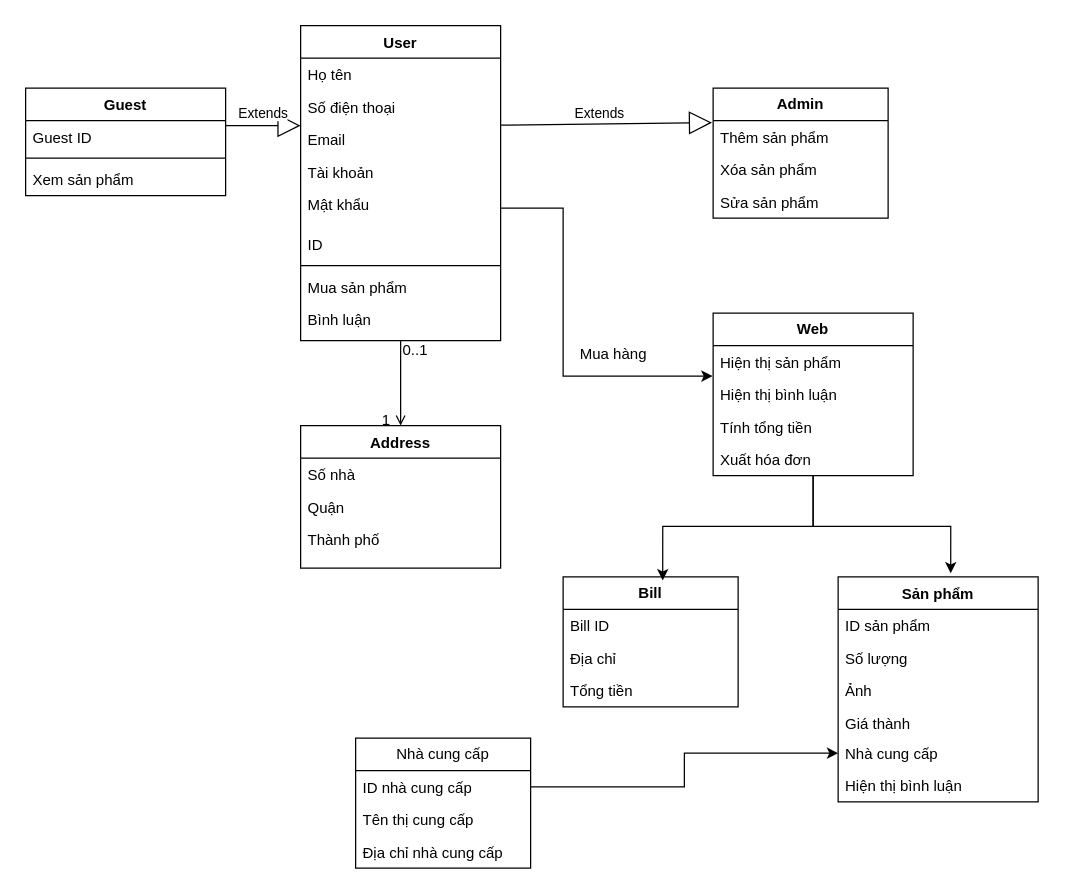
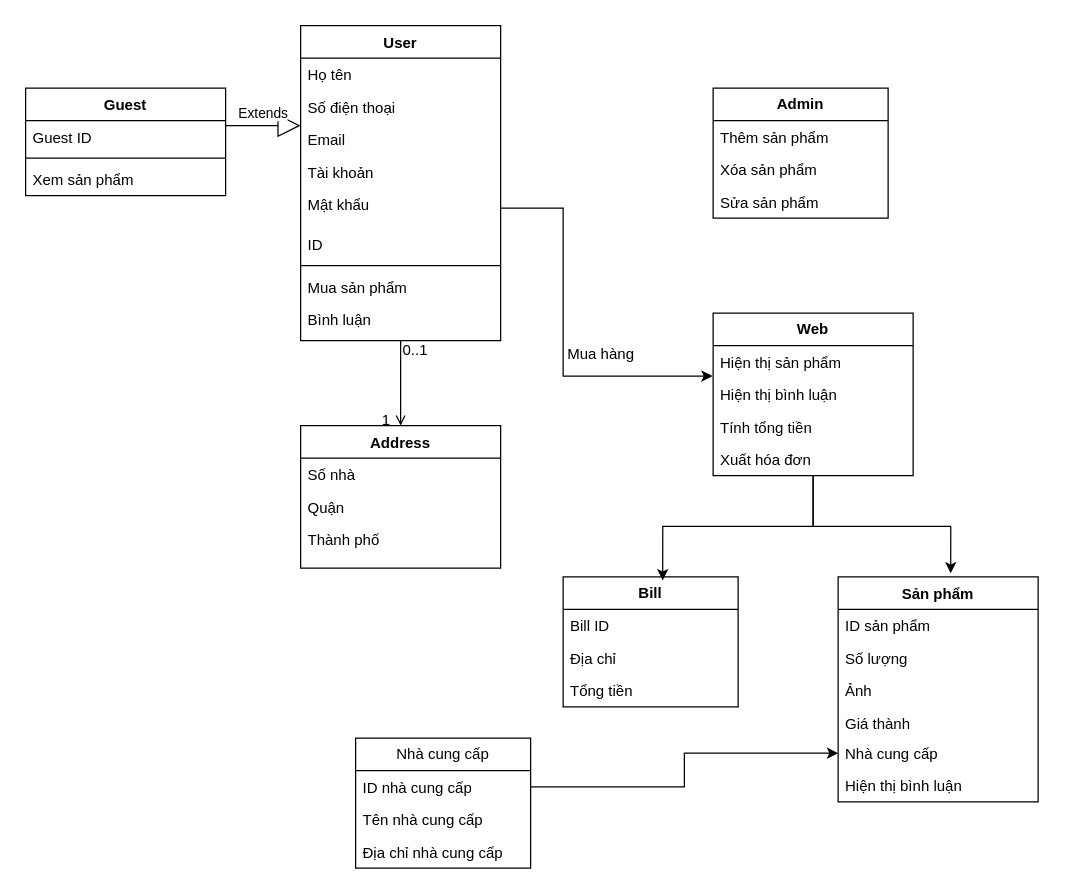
  <mxCell id="0" />
  <mxCell id="1" parent="0" />
  <mxCell id="2" value="User&#10;" style="swimlane;fontStyle=1;align=center;verticalAlign=top;childLayout=stackLayout;horizontal=1;startSize=26;horizontalStack=0;resizeParent=1;resizeLast=0;collapsible=1;marginBottom=0;rounded=0;shadow=0;strokeWidth=1;" parent="1" vertex="1"><mxGeometry x="240" y="20" width="160" height="252" as="geometry"><mxRectangle x="230" y="140" width="160" height="26" as="alternateBounds" /></mxGeometry></mxCell>
  <mxCell id="3" value="Họ tên" style="text;align=left;verticalAlign=top;spacingLeft=4;spacingRight=4;overflow=hidden;rotatable=0;points=[[0,0.5],[1,0.5]];portConstraint=eastwest;" parent="2" vertex="1"><mxGeometry y="26" width="160" height="26" as="geometry" /></mxCell>
  <mxCell id="4" value="Số điện thoại" style="text;align=left;verticalAlign=top;spacingLeft=4;spacingRight=4;overflow=hidden;rotatable=0;points=[[0,0.5],[1,0.5]];portConstraint=eastwest;rounded=0;shadow=0;html=0;" parent="2" vertex="1"><mxGeometry y="52" width="160" height="26" as="geometry" /></mxCell>
  <mxCell id="5" value="Email" style="text;align=left;verticalAlign=top;spacingLeft=4;spacingRight=4;overflow=hidden;rotatable=0;points=[[0,0.5],[1,0.5]];portConstraint=eastwest;rounded=0;shadow=0;html=0;" parent="2" vertex="1"><mxGeometry y="78" width="160" height="26" as="geometry" /></mxCell>
  <mxCell id="6" value="Tài khoản" style="text;strokeColor=none;fillColor=none;align=left;verticalAlign=top;spacingLeft=4;spacingRight=4;overflow=hidden;rotatable=0;points=[[0,0.5],[1,0.5]];portConstraint=eastwest;whiteSpace=wrap;html=1;" parent="2" vertex="1"><mxGeometry y="104" width="160" height="26" as="geometry" /></mxCell>
  <mxCell id="7" value="Mật khẩu" style="text;strokeColor=none;fillColor=none;align=left;verticalAlign=top;spacingLeft=4;spacingRight=4;overflow=hidden;rotatable=0;points=[[0,0.5],[1,0.5]];portConstraint=eastwest;whiteSpace=wrap;html=1;" parent="2" vertex="1"><mxGeometry y="130" width="160" height="32" as="geometry" /></mxCell>
  <mxCell id="8" value="ID" style="text;strokeColor=none;fillColor=none;align=left;verticalAlign=top;spacingLeft=4;spacingRight=4;overflow=hidden;rotatable=0;points=[[0,0.5],[1,0.5]];portConstraint=eastwest;whiteSpace=wrap;html=1;" parent="2" vertex="1"><mxGeometry y="162" width="160" height="26" as="geometry" /></mxCell>
  <mxCell id="9" value="" style="line;html=1;strokeWidth=1;align=left;verticalAlign=middle;spacingTop=-1;spacingLeft=3;spacingRight=3;rotatable=0;labelPosition=right;points=[];portConstraint=eastwest;" parent="2" vertex="1"><mxGeometry y="188" width="160" height="8" as="geometry" /></mxCell>
  <mxCell id="10" value="Mua sản phẩm" style="text;align=left;verticalAlign=top;spacingLeft=4;spacingRight=4;overflow=hidden;rotatable=0;points=[[0,0.5],[1,0.5]];portConstraint=eastwest;" parent="2" vertex="1"><mxGeometry y="196" width="160" height="26" as="geometry" /></mxCell>
  <mxCell id="11" value="Bình luận" style="text;strokeColor=none;fillColor=none;align=left;verticalAlign=top;spacingLeft=4;spacingRight=4;overflow=hidden;rotatable=0;points=[[0,0.5],[1,0.5]];portConstraint=eastwest;whiteSpace=wrap;html=1;" parent="2" vertex="1"><mxGeometry y="222" width="160" height="30" as="geometry" /></mxCell>
  <mxCell id="12" value="Address" style="swimlane;fontStyle=1;align=center;verticalAlign=top;childLayout=stackLayout;horizontal=1;startSize=26;horizontalStack=0;resizeParent=1;resizeLast=0;collapsible=1;marginBottom=0;rounded=0;shadow=0;strokeWidth=1;" parent="1" vertex="1"><mxGeometry x="240" y="340" width="160" height="114" as="geometry"><mxRectangle x="610" y="110" width="160" height="26" as="alternateBounds" /></mxGeometry></mxCell>
  <mxCell id="13" value="Số nhà" style="text;align=left;verticalAlign=top;spacingLeft=4;spacingRight=4;overflow=hidden;rotatable=0;points=[[0,0.5],[1,0.5]];portConstraint=eastwest;" parent="12" vertex="1"><mxGeometry y="26" width="160" height="26" as="geometry" /></mxCell>
  <mxCell id="14" value="Quận" style="text;align=left;verticalAlign=top;spacingLeft=4;spacingRight=4;overflow=hidden;rotatable=0;points=[[0,0.5],[1,0.5]];portConstraint=eastwest;rounded=0;shadow=0;html=0;" parent="12" vertex="1"><mxGeometry y="52" width="160" height="26" as="geometry" /></mxCell>
  <mxCell id="15" value="Thành phố" style="text;align=left;verticalAlign=top;spacingLeft=4;spacingRight=4;overflow=hidden;rotatable=0;points=[[0,0.5],[1,0.5]];portConstraint=eastwest;rounded=0;shadow=0;html=0;" parent="12" vertex="1"><mxGeometry y="78" width="160" height="26" as="geometry" /></mxCell>
  <mxCell id="16" value="" style="endArrow=open;shadow=0;strokeWidth=1;rounded=0;curved=0;endFill=1;edgeStyle=elbowEdgeStyle;elbow=vertical;" parent="1" source="2" target="12" edge="1"><mxGeometry x="0.5" y="41" relative="1" as="geometry"><mxPoint x="390" y="172" as="sourcePoint" /><mxPoint x="550" y="172" as="targetPoint" /><mxPoint x="-40" y="32" as="offset" /></mxGeometry></mxCell>
  <mxCell id="17" value="0..1" style="resizable=0;align=left;verticalAlign=bottom;labelBackgroundColor=none;fontSize=12;" parent="16" connectable="0" vertex="1"><mxGeometry x="-1" relative="1" as="geometry"><mxPoint y="16" as="offset" /></mxGeometry></mxCell>
  <mxCell id="18" value="1" style="resizable=0;align=right;verticalAlign=bottom;labelBackgroundColor=none;fontSize=12;" parent="16" connectable="0" vertex="1"><mxGeometry x="1" relative="1" as="geometry"><mxPoint x="-7" y="4" as="offset" /></mxGeometry></mxCell>
  <mxCell id="19" style="edgeStyle=orthogonalEdgeStyle;rounded=0;orthogonalLoop=1;jettySize=auto;html=1;entryX=0.563;entryY=-0.016;entryDx=0;entryDy=0;entryPerimeter=0;" parent="1" source="20" edge="1" target="42"><mxGeometry relative="1" as="geometry"><mxPoint x="760" y="490" as="targetPoint" /></mxGeometry></mxCell>
  <mxCell id="20" value="Web" style="swimlane;fontStyle=1;childLayout=stackLayout;horizontal=1;startSize=26;fillColor=none;horizontalStack=0;resizeParent=1;resizeParentMax=0;resizeLast=0;collapsible=1;marginBottom=0;whiteSpace=wrap;html=1;" parent="1" vertex="1"><mxGeometry x="570" y="250" width="160" height="130" as="geometry" /></mxCell>
  <mxCell id="21" value="Hiện thị sản phẩm" style="text;strokeColor=none;fillColor=none;align=left;verticalAlign=top;spacingLeft=4;spacingRight=4;overflow=hidden;rotatable=0;points=[[0,0.5],[1,0.5]];portConstraint=eastwest;whiteSpace=wrap;html=1;" parent="20" vertex="1"><mxGeometry y="26" width="160" height="26" as="geometry" /></mxCell>
  <mxCell id="22" value="Hiện thị bình luận" style="text;strokeColor=none;fillColor=none;align=left;verticalAlign=top;spacingLeft=4;spacingRight=4;overflow=hidden;rotatable=0;points=[[0,0.5],[1,0.5]];portConstraint=eastwest;whiteSpace=wrap;html=1;" parent="20" vertex="1"><mxGeometry y="52" width="160" height="26" as="geometry" /></mxCell>
  <mxCell id="23" value="Tính tổng tiền" style="text;strokeColor=none;fillColor=none;align=left;verticalAlign=top;spacingLeft=4;spacingRight=4;overflow=hidden;rotatable=0;points=[[0,0.5],[1,0.5]];portConstraint=eastwest;whiteSpace=wrap;html=1;" parent="20" vertex="1"><mxGeometry y="78" width="160" height="26" as="geometry" /></mxCell>
  <mxCell id="24" value="Xuất hóa đơn" style="text;strokeColor=none;fillColor=none;align=left;verticalAlign=top;spacingLeft=4;spacingRight=4;overflow=hidden;rotatable=0;points=[[0,0.5],[1,0.5]];portConstraint=eastwest;whiteSpace=wrap;html=1;" parent="20" vertex="1"><mxGeometry y="104" width="160" height="26" as="geometry" /></mxCell>
  <mxCell id="25" value="&lt;b&gt;Admin&lt;/b&gt;" style="swimlane;fontStyle=0;childLayout=stackLayout;horizontal=1;startSize=26;fillColor=none;horizontalStack=0;resizeParent=1;resizeParentMax=0;resizeLast=0;collapsible=1;marginBottom=0;whiteSpace=wrap;html=1;" parent="1" vertex="1"><mxGeometry x="570" y="70" width="140" height="104" as="geometry" /></mxCell>
  <mxCell id="26" value="Thêm sản phẩm&lt;span style=&quot;white-space: pre;&quot;&gt;&#09;&lt;/span&gt;" style="text;strokeColor=none;fillColor=none;align=left;verticalAlign=top;spacingLeft=4;spacingRight=4;overflow=hidden;rotatable=0;points=[[0,0.5],[1,0.5]];portConstraint=eastwest;whiteSpace=wrap;html=1;" parent="25" vertex="1"><mxGeometry y="26" width="140" height="26" as="geometry" /></mxCell>
  <mxCell id="27" value="Xóa sản phẩm" style="text;strokeColor=none;fillColor=none;align=left;verticalAlign=top;spacingLeft=4;spacingRight=4;overflow=hidden;rotatable=0;points=[[0,0.5],[1,0.5]];portConstraint=eastwest;whiteSpace=wrap;html=1;" parent="25" vertex="1"><mxGeometry y="52" width="140" height="26" as="geometry" /></mxCell>
  <mxCell id="28" value="Sửa sản phẩm" style="text;strokeColor=none;fillColor=none;align=left;verticalAlign=top;spacingLeft=4;spacingRight=4;overflow=hidden;rotatable=0;points=[[0,0.5],[1,0.5]];portConstraint=eastwest;whiteSpace=wrap;html=1;" parent="25" vertex="1"><mxGeometry y="78" width="140" height="26" as="geometry" /></mxCell>
  <mxCell id="29" value="Bill" style="swimlane;fontStyle=1;childLayout=stackLayout;horizontal=1;startSize=26;fillColor=none;horizontalStack=0;resizeParent=1;resizeParentMax=0;resizeLast=0;collapsible=1;marginBottom=0;whiteSpace=wrap;html=1;" parent="1" vertex="1"><mxGeometry x="450" y="461" width="140" height="104" as="geometry" /></mxCell>
  <mxCell id="30" value="Bill ID&lt;span style=&quot;white-space: pre;&quot;&gt;&#09;&lt;/span&gt;" style="text;strokeColor=none;fillColor=none;align=left;verticalAlign=top;spacingLeft=4;spacingRight=4;overflow=hidden;rotatable=0;points=[[0,0.5],[1,0.5]];portConstraint=eastwest;whiteSpace=wrap;html=1;" parent="29" vertex="1"><mxGeometry y="26" width="140" height="26" as="geometry" /></mxCell>
  <mxCell id="31" value="Địa chỉ" style="text;strokeColor=none;fillColor=none;align=left;verticalAlign=top;spacingLeft=4;spacingRight=4;overflow=hidden;rotatable=0;points=[[0,0.5],[1,0.5]];portConstraint=eastwest;whiteSpace=wrap;html=1;" parent="29" vertex="1"><mxGeometry y="52" width="140" height="26" as="geometry" /></mxCell>
  <mxCell id="32" value="Tổng tiền" style="text;strokeColor=none;fillColor=none;align=left;verticalAlign=top;spacingLeft=4;spacingRight=4;overflow=hidden;rotatable=0;points=[[0,0.5],[1,0.5]];portConstraint=eastwest;whiteSpace=wrap;html=1;" parent="29" vertex="1"><mxGeometry y="78" width="140" height="26" as="geometry" /></mxCell>
- <mxCell id="33" value="Extends" style="endArrow=block;endSize=16;endFill=0;html=1;rounded=0;exitX=1;exitY=0.062;exitDx=0;exitDy=0;entryX=-0.006;entryY=0.062;entryDx=0;entryDy=0;entryPerimeter=0;exitPerimeter=0;" parent="1" source="5" target="26" edge="1"><mxGeometry x="-0.069" y="9" width="160" relative="1" as="geometry"><mxPoint x="230" y="130" as="sourcePoint" /><mxPoint x="390" y="130" as="targetPoint" /><Array as="points" /><mxPoint as="offset" /></mxGeometry></mxCell>
  <mxCell id="34" value="Guest" style="swimlane;fontStyle=1;align=center;verticalAlign=top;childLayout=stackLayout;horizontal=1;startSize=26;horizontalStack=0;resizeParent=1;resizeParentMax=0;resizeLast=0;collapsible=1;marginBottom=0;whiteSpace=wrap;html=1;" parent="1" vertex="1"><mxGeometry x="20" y="70" width="160" height="86" as="geometry" /></mxCell>
  <mxCell id="35" value="Guest ID" style="text;strokeColor=none;fillColor=none;align=left;verticalAlign=top;spacingLeft=4;spacingRight=4;overflow=hidden;rotatable=0;points=[[0,0.5],[1,0.5]];portConstraint=eastwest;whiteSpace=wrap;html=1;" parent="34" vertex="1"><mxGeometry y="26" width="160" height="26" as="geometry" /></mxCell>
  <mxCell id="36" value="" style="line;strokeWidth=1;fillColor=none;align=left;verticalAlign=middle;spacingTop=-1;spacingLeft=3;spacingRight=3;rotatable=0;labelPosition=right;points=[];portConstraint=eastwest;strokeColor=inherit;" parent="34" vertex="1"><mxGeometry y="52" width="160" height="8" as="geometry" /></mxCell>
  <mxCell id="37" value="Xem sản phẩm&lt;span style=&quot;white-space: pre;&quot;&gt;&#09;&lt;/span&gt;" style="text;strokeColor=none;fillColor=none;align=left;verticalAlign=top;spacingLeft=4;spacingRight=4;overflow=hidden;rotatable=0;points=[[0,0.5],[1,0.5]];portConstraint=eastwest;whiteSpace=wrap;html=1;" parent="34" vertex="1"><mxGeometry y="60" width="160" height="26" as="geometry" /></mxCell>
  <mxCell id="38" value="Extends" style="endArrow=block;endSize=16;endFill=0;html=1;rounded=0;" parent="1" edge="1"><mxGeometry y="10" width="160" relative="1" as="geometry"><mxPoint x="180" y="100" as="sourcePoint" /><mxPoint x="240" y="100" as="targetPoint" /><Array as="points" /><mxPoint as="offset" /></mxGeometry></mxCell>
  <mxCell id="39" style="edgeStyle=orthogonalEdgeStyle;rounded=0;orthogonalLoop=1;jettySize=auto;html=1;entryX=-0.003;entryY=0.938;entryDx=0;entryDy=0;entryPerimeter=0;" parent="1" source="7" target="21" edge="1"><mxGeometry relative="1" as="geometry"><mxPoint x="510" y="340" as="targetPoint" /><Array as="points"><mxPoint x="450" y="166" /><mxPoint x="450" y="300" /></Array></mxGeometry></mxCell>
  <mxCell id="40" style="edgeStyle=orthogonalEdgeStyle;rounded=0;orthogonalLoop=1;jettySize=auto;html=1;entryX=0.569;entryY=0.027;entryDx=0;entryDy=0;entryPerimeter=0;" parent="1" source="20" target="29" edge="1"><mxGeometry relative="1" as="geometry" /></mxCell>
- <mxCell id="41" value="Mua hàng" style="text;html=1;align=center;verticalAlign=middle;resizable=0;points=[];autosize=1;strokeColor=none;fillColor=none;" parent="1" vertex="1"><mxGeometry x="450" y="268" width="80" height="30" as="geometry" /></mxCell>
+ <mxCell id="41" value="Mua hàng" style="text;html=1;align=center;verticalAlign=middle;resizable=0;points=[];autosize=1;strokeColor=none;fillColor=none;" parent="1" vertex="1"><mxGeometry x="440" y="268" width="80" height="30" as="geometry" /></mxCell>
  <mxCell id="42" value="Sản phẩm" style="swimlane;fontStyle=1;align=center;verticalAlign=top;childLayout=stackLayout;horizontal=1;startSize=26;horizontalStack=0;resizeParent=1;resizeParentMax=0;resizeLast=0;collapsible=1;marginBottom=0;whiteSpace=wrap;html=1;" parent="1" vertex="1"><mxGeometry x="670" y="461" width="160" height="180" as="geometry" /></mxCell>
  <mxCell id="43" value="ID sản phẩm" style="text;strokeColor=none;fillColor=none;align=left;verticalAlign=top;spacingLeft=4;spacingRight=4;overflow=hidden;rotatable=0;points=[[0,0.5],[1,0.5]];portConstraint=eastwest;whiteSpace=wrap;html=1;" parent="42" vertex="1"><mxGeometry y="26" width="160" height="26" as="geometry" /></mxCell>
  <mxCell id="44" value="Số lượng" style="text;strokeColor=none;fillColor=none;align=left;verticalAlign=top;spacingLeft=4;spacingRight=4;overflow=hidden;rotatable=0;points=[[0,0.5],[1,0.5]];portConstraint=eastwest;whiteSpace=wrap;html=1;" parent="42" vertex="1"><mxGeometry y="52" width="160" height="26" as="geometry" /></mxCell>
  <mxCell id="45" value="Ảnh" style="text;strokeColor=none;fillColor=none;align=left;verticalAlign=top;spacingLeft=4;spacingRight=4;overflow=hidden;rotatable=0;points=[[0,0.5],[1,0.5]];portConstraint=eastwest;whiteSpace=wrap;html=1;" parent="42" vertex="1"><mxGeometry y="78" width="160" height="26" as="geometry" /></mxCell>
  <mxCell id="46" value="Giá thành" style="text;strokeColor=none;fillColor=none;align=left;verticalAlign=top;spacingLeft=4;spacingRight=4;overflow=hidden;rotatable=0;points=[[0,0.5],[1,0.5]];portConstraint=eastwest;whiteSpace=wrap;html=1;" parent="42" vertex="1"><mxGeometry y="104" width="160" height="24" as="geometry" /></mxCell>
  <mxCell id="47" value="Nhà cung cấp" style="text;strokeColor=none;fillColor=none;align=left;verticalAlign=top;spacingLeft=4;spacingRight=4;overflow=hidden;rotatable=0;points=[[0,0.5],[1,0.5]];portConstraint=eastwest;whiteSpace=wrap;html=1;" parent="42" vertex="1"><mxGeometry y="128" width="160" height="26" as="geometry" /></mxCell>
  <mxCell id="48" value="Hiện thị bình luận" style="text;strokeColor=none;fillColor=none;align=left;verticalAlign=top;spacingLeft=4;spacingRight=4;overflow=hidden;rotatable=0;points=[[0,0.5],[1,0.5]];portConstraint=eastwest;whiteSpace=wrap;html=1;" vertex="1" parent="42"><mxGeometry y="154" width="160" height="26" as="geometry" /></mxCell>
  <mxCell id="49" value="Nhà cung cấp" style="swimlane;fontStyle=0;childLayout=stackLayout;horizontal=1;startSize=26;fillColor=none;horizontalStack=0;resizeParent=1;resizeParentMax=0;resizeLast=0;collapsible=1;marginBottom=0;whiteSpace=wrap;html=1;" vertex="1" parent="1"><mxGeometry x="284" y="590" width="140" height="104" as="geometry" /></mxCell>
  <mxCell id="50" value="ID nhà cung cấp" style="text;strokeColor=none;fillColor=none;align=left;verticalAlign=top;spacingLeft=4;spacingRight=4;overflow=hidden;rotatable=0;points=[[0,0.5],[1,0.5]];portConstraint=eastwest;whiteSpace=wrap;html=1;" vertex="1" parent="49"><mxGeometry y="26" width="140" height="26" as="geometry" /></mxCell>
- <mxCell id="51" value="Tên thị cung cấp" style="text;strokeColor=none;fillColor=none;align=left;verticalAlign=top;spacingLeft=4;spacingRight=4;overflow=hidden;rotatable=0;points=[[0,0.5],[1,0.5]];portConstraint=eastwest;whiteSpace=wrap;html=1;" vertex="1" parent="49"><mxGeometry y="52" width="140" height="26" as="geometry" /></mxCell>
+ <mxCell id="51" value="Tên nhà cung cấp" style="text;strokeColor=none;fillColor=none;align=left;verticalAlign=top;spacingLeft=4;spacingRight=4;overflow=hidden;rotatable=0;points=[[0,0.5],[1,0.5]];portConstraint=eastwest;whiteSpace=wrap;html=1;" vertex="1" parent="49"><mxGeometry y="52" width="140" height="26" as="geometry" /></mxCell>
  <mxCell id="52" value="Địa chỉ nhà cung cấp" style="text;strokeColor=none;fillColor=none;align=left;verticalAlign=top;spacingLeft=4;spacingRight=4;overflow=hidden;rotatable=0;points=[[0,0.5],[1,0.5]];portConstraint=eastwest;whiteSpace=wrap;html=1;" vertex="1" parent="49"><mxGeometry y="78" width="140" height="26" as="geometry" /></mxCell>
  <mxCell id="53" style="edgeStyle=orthogonalEdgeStyle;rounded=0;orthogonalLoop=1;jettySize=auto;html=1;entryX=0;entryY=0.5;entryDx=0;entryDy=0;" edge="1" parent="1" source="50" target="47"><mxGeometry relative="1" as="geometry" /></mxCell>
